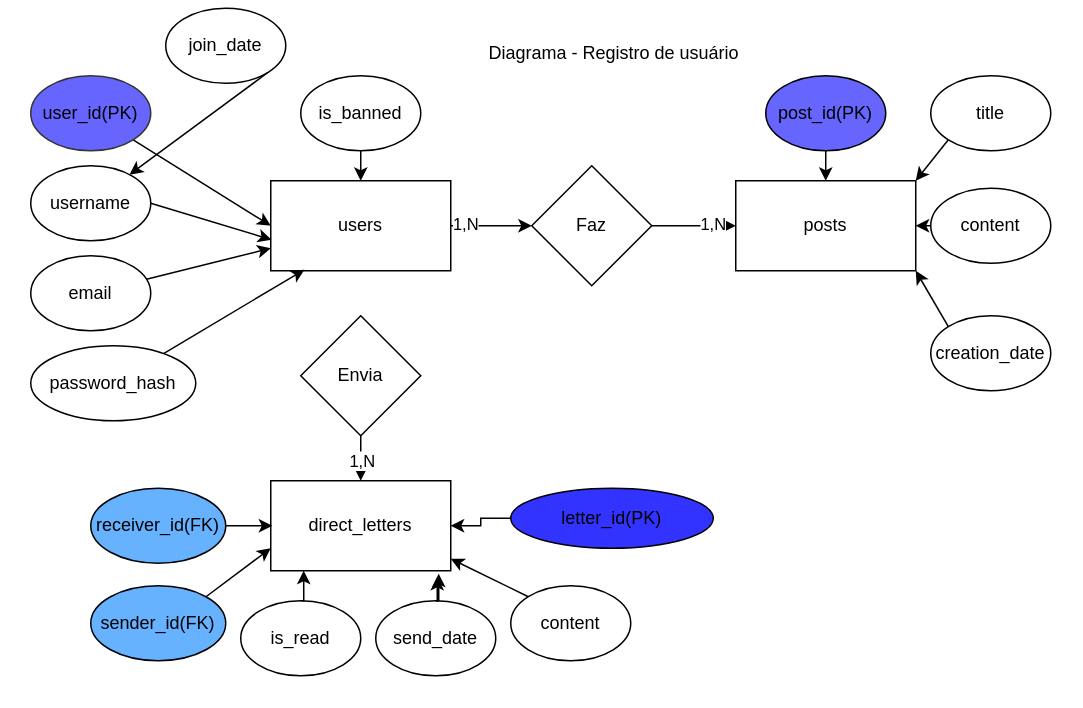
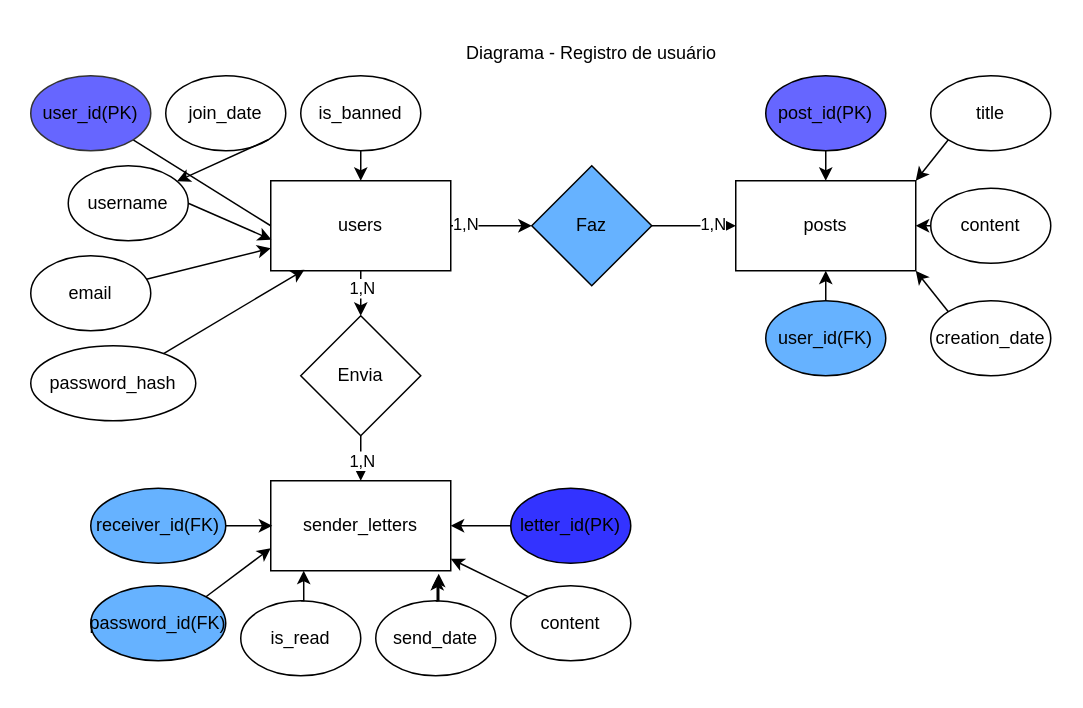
  <mxCell id="0" />
  <mxCell id="1" parent="0" />
  <mxCell id="2" style="edgeStyle=orthogonalEdgeStyle;rounded=0;orthogonalLoop=1;jettySize=auto;html=1;exitX=1;exitY=0.5;exitDx=0;exitDy=0;entryX=0;entryY=0.5;entryDx=0;entryDy=0;" parent="1" source="6" target="12" edge="1"><mxGeometry relative="1" as="geometry" /></mxCell>
  <mxCell id="3" value="1,N" style="edgeLabel;html=1;align=center;verticalAlign=middle;resizable=0;points=[];" parent="2" vertex="1" connectable="0"><mxGeometry x="-0.671" y="2" relative="1" as="geometry"><mxPoint as="offset" /></mxGeometry></mxCell>
+ <mxCell id="4" style="edgeStyle=orthogonalEdgeStyle;rounded=0;orthogonalLoop=1;jettySize=auto;html=1;exitX=0.5;exitY=1;exitDx=0;exitDy=0;entryX=0.5;entryY=0;entryDx=0;entryDy=0;" parent="1" source="6" target="15" edge="1"><mxGeometry relative="1" as="geometry" /></mxCell>
+ <mxCell id="5" value="1,N" style="edgeLabel;html=1;align=center;verticalAlign=middle;resizable=0;points=[];" parent="4" vertex="1" connectable="0"><mxGeometry x="-0.281" relative="1" as="geometry"><mxPoint as="offset" /></mxGeometry></mxCell>
  <mxCell id="6" value="users" style="rounded=0;whiteSpace=wrap;html=1;" parent="1" vertex="1"><mxGeometry x="180" y="120" width="120" height="60" as="geometry" /></mxCell>
- <mxCell id="7" value="direct_letters" style="rounded=0;whiteSpace=wrap;html=1;" parent="1" vertex="1"><mxGeometry x="180" y="320" width="120" height="60" as="geometry" /></mxCell>
+ <mxCell id="7" value="sender_letters" style="rounded=0;whiteSpace=wrap;html=1;" parent="1" vertex="1"><mxGeometry x="180" y="320" width="120" height="60" as="geometry" /></mxCell>
  <mxCell id="8" value="posts" style="rounded=0;whiteSpace=wrap;html=1;" parent="1" vertex="1"><mxGeometry x="490" y="120" width="120" height="60" as="geometry" /></mxCell>
- <mxCell id="9" value="Diagrama - Registro de usuário" style="text;html=1;whiteSpace=wrap;strokeColor=none;fillColor=none;align=center;verticalAlign=middle;rounded=0;" parent="1" vertex="1"><mxGeometry x="324" y="20" width="170" height="30" as="geometry" /></mxCell>
+ <mxCell id="9" value="Diagrama - Registro de usuário" style="text;html=1;whiteSpace=wrap;strokeColor=none;fillColor=none;align=center;verticalAlign=middle;rounded=0;" parent="1" vertex="1"><mxGeometry x="309" y="20" width="170" height="30" as="geometry" /></mxCell>
  <mxCell id="10" style="edgeStyle=orthogonalEdgeStyle;rounded=0;orthogonalLoop=1;jettySize=auto;html=1;exitX=1;exitY=0.5;exitDx=0;exitDy=0;entryX=0;entryY=0.5;entryDx=0;entryDy=0;" parent="1" source="12" target="8" edge="1"><mxGeometry relative="1" as="geometry" /></mxCell>
  <mxCell id="11" value="1,N" style="edgeLabel;html=1;align=center;verticalAlign=middle;resizable=0;points=[];" parent="10" vertex="1" connectable="0"><mxGeometry x="0.444" y="2" relative="1" as="geometry"><mxPoint as="offset" /></mxGeometry></mxCell>
- <mxCell id="12" value="Faz" style="rhombus;whiteSpace=wrap;html=1;" parent="1" vertex="1"><mxGeometry x="354" y="110" width="80" height="80" as="geometry" /></mxCell>
+ <mxCell id="12" value="Faz" style="rhombus;whiteSpace=wrap;html=1;fillColor=#66b2ff;" parent="1" vertex="1"><mxGeometry x="354" y="110" width="80" height="80" as="geometry" /></mxCell>
  <mxCell id="13" style="edgeStyle=orthogonalEdgeStyle;rounded=0;orthogonalLoop=1;jettySize=auto;html=1;exitX=0.5;exitY=1;exitDx=0;exitDy=0;entryX=0.5;entryY=0;entryDx=0;entryDy=0;" parent="1" source="15" target="7" edge="1"><mxGeometry relative="1" as="geometry" /></mxCell>
  <mxCell id="14" value="1,N" style="edgeLabel;html=1;align=center;verticalAlign=middle;resizable=0;points=[];" vertex="1" connectable="0" parent="13"><mxGeometry x="0.035" relative="1" as="geometry"><mxPoint as="offset" /></mxGeometry></mxCell>
  <mxCell id="15" value="Envia" style="rhombus;whiteSpace=wrap;html=1;" parent="1" vertex="1"><mxGeometry x="200" y="210" width="80" height="80" as="geometry" /></mxCell>
- <mxCell id="16" style="rounded=0;orthogonalLoop=1;jettySize=auto;html=1;exitX=1;exitY=1;exitDx=0;exitDy=0;entryX=0;entryY=0.5;entryDx=0;entryDy=0;" edge="1" parent="1" source="17" target="6"><mxGeometry relative="1" as="geometry" /></mxCell>
+ <mxCell id="16" style="rounded=0;orthogonalLoop=1;jettySize=auto;html=1;exitX=1;exitY=1;exitDx=0;exitDy=0;entryX=0;entryY=0.5;entryDx=0;entryDy=0;endArrow=none;" edge="1" parent="1" source="17" target="6"><mxGeometry relative="1" as="geometry" /></mxCell>
  <mxCell id="17" value="user_id(PK)" style="ellipse;whiteSpace=wrap;html=1;fillColor=light-dark(#6666FF,#EDEDED);strokeColor=light-dark(#333333,#EDEDED);" vertex="1" parent="1"><mxGeometry x="20" y="50" width="80" height="50" as="geometry" /></mxCell>
- <mxCell id="18" value="username" style="ellipse;whiteSpace=wrap;html=1;" vertex="1" parent="1"><mxGeometry x="20" y="110" width="80" height="50" as="geometry" /></mxCell>
+ <mxCell id="18" value="username" style="ellipse;whiteSpace=wrap;html=1;" vertex="1" parent="1"><mxGeometry x="45" y="110" width="80" height="50" as="geometry" /></mxCell>
  <mxCell id="19" style="rounded=0;orthogonalLoop=1;jettySize=auto;html=1;entryX=0;entryY=0.75;entryDx=0;entryDy=0;" edge="1" parent="1" source="20" target="6"><mxGeometry relative="1" as="geometry" /></mxCell>
  <mxCell id="20" value="email" style="ellipse;whiteSpace=wrap;html=1;" vertex="1" parent="1"><mxGeometry x="20" y="170" width="80" height="50" as="geometry" /></mxCell>
  <mxCell id="21" value="password_hash" style="ellipse;whiteSpace=wrap;html=1;" vertex="1" parent="1"><mxGeometry x="20" y="230" width="110" height="50" as="geometry" /></mxCell>
- <mxCell id="22" value="join_date" style="ellipse;whiteSpace=wrap;html=1;" vertex="1" parent="1"><mxGeometry x="110" y="5" width="80" height="50" as="geometry" /></mxCell>
+ <mxCell id="22" value="join_date" style="ellipse;whiteSpace=wrap;html=1;" vertex="1" parent="1"><mxGeometry x="110" y="50" width="80" height="50" as="geometry" /></mxCell>
  <mxCell id="23" style="edgeStyle=orthogonalEdgeStyle;rounded=0;orthogonalLoop=1;jettySize=auto;html=1;exitX=0.5;exitY=1;exitDx=0;exitDy=0;entryX=0.5;entryY=0;entryDx=0;entryDy=0;" edge="1" parent="1" source="24" target="6"><mxGeometry relative="1" as="geometry" /></mxCell>
  <mxCell id="24" value="is_banned" style="ellipse;whiteSpace=wrap;html=1;" vertex="1" parent="1"><mxGeometry x="200" y="50" width="80" height="50" as="geometry" /></mxCell>
  <mxCell id="25" style="rounded=0;orthogonalLoop=1;jettySize=auto;html=1;exitX=1;exitY=1;exitDx=0;exitDy=0;" edge="1" parent="1" source="22" target="18"><mxGeometry relative="1" as="geometry" /></mxCell>
  <mxCell id="26" style="rounded=0;orthogonalLoop=1;jettySize=auto;html=1;exitX=1;exitY=0.5;exitDx=0;exitDy=0;entryX=0.004;entryY=0.655;entryDx=0;entryDy=0;entryPerimeter=0;" edge="1" parent="1" source="18" target="6"><mxGeometry relative="1" as="geometry" /></mxCell>
  <mxCell id="27" style="rounded=0;orthogonalLoop=1;jettySize=auto;html=1;entryX=0.187;entryY=0.988;entryDx=0;entryDy=0;entryPerimeter=0;" edge="1" parent="1" source="21" target="6"><mxGeometry relative="1" as="geometry" /></mxCell>
  <mxCell id="28" style="edgeStyle=orthogonalEdgeStyle;rounded=0;orthogonalLoop=1;jettySize=auto;html=1;exitX=0.5;exitY=1;exitDx=0;exitDy=0;entryX=0.5;entryY=0;entryDx=0;entryDy=0;" edge="1" parent="1" source="29" target="8"><mxGeometry relative="1" as="geometry" /></mxCell>
  <mxCell id="29" value="post_id(PK)" style="ellipse;whiteSpace=wrap;html=1;fillColor=#6666FF;" vertex="1" parent="1"><mxGeometry x="510" y="50" width="80" height="50" as="geometry" /></mxCell>
  <mxCell id="30" style="rounded=0;orthogonalLoop=1;jettySize=auto;html=1;exitX=0;exitY=1;exitDx=0;exitDy=0;entryX=1;entryY=0;entryDx=0;entryDy=0;" edge="1" parent="1" source="31" target="8"><mxGeometry relative="1" as="geometry" /></mxCell>
  <mxCell id="31" value="title" style="ellipse;whiteSpace=wrap;html=1;" vertex="1" parent="1"><mxGeometry x="620" y="50" width="80" height="50" as="geometry" /></mxCell>
  <mxCell id="32" style="edgeStyle=orthogonalEdgeStyle;rounded=0;orthogonalLoop=1;jettySize=auto;html=1;exitX=0;exitY=0.5;exitDx=0;exitDy=0;entryX=1;entryY=0.5;entryDx=0;entryDy=0;" edge="1" parent="1" source="33" target="8"><mxGeometry relative="1" as="geometry" /></mxCell>
  <mxCell id="33" value="content" style="ellipse;whiteSpace=wrap;html=1;" vertex="1" parent="1"><mxGeometry x="620" y="125" width="80" height="50" as="geometry" /></mxCell>
  <mxCell id="34" style="rounded=0;orthogonalLoop=1;jettySize=auto;html=1;exitX=0;exitY=0;exitDx=0;exitDy=0;entryX=1;entryY=1;entryDx=0;entryDy=0;" edge="1" parent="1" source="35" target="8"><mxGeometry relative="1" as="geometry" /></mxCell>
- <mxCell id="35" value="creation_date" style="ellipse;whiteSpace=wrap;html=1;" vertex="1" parent="1"><mxGeometry x="620" y="210" width="80" height="50" as="geometry" /></mxCell>
+ <mxCell id="35" value="creation_date" style="ellipse;whiteSpace=wrap;html=1;" vertex="1" parent="1"><mxGeometry x="620" y="200" width="80" height="50" as="geometry" /></mxCell>
+ <mxCell id="36" style="edgeStyle=orthogonalEdgeStyle;rounded=0;orthogonalLoop=1;jettySize=auto;html=1;exitX=0.5;exitY=0;exitDx=0;exitDy=0;entryX=0.5;entryY=1;entryDx=0;entryDy=0;" edge="1" parent="1" source="37" target="8"><mxGeometry relative="1" as="geometry" /></mxCell>
+ <mxCell id="37" value="user_id(FK)" style="ellipse;whiteSpace=wrap;html=1;fillColor=#66B2FF;" vertex="1" parent="1"><mxGeometry x="510" y="200" width="80" height="50" as="geometry" /></mxCell>
  <mxCell id="38" style="rounded=0;orthogonalLoop=1;jettySize=auto;html=1;exitX=1;exitY=0;exitDx=0;exitDy=0;entryX=0;entryY=0.75;entryDx=0;entryDy=0;" edge="1" parent="1" source="39" target="7"><mxGeometry relative="1" as="geometry" /></mxCell>
- <mxCell id="39" value="sender_id(FK)" style="ellipse;whiteSpace=wrap;html=1;fillColor=#66B2FF;" vertex="1" parent="1"><mxGeometry x="60" y="390" width="90" height="50" as="geometry" /></mxCell>
+ <mxCell id="39" value="password_id(FK)" style="ellipse;whiteSpace=wrap;html=1;fillColor=#66B2FF;" vertex="1" parent="1"><mxGeometry x="60" y="390" width="90" height="50" as="geometry" /></mxCell>
  <mxCell id="40" value="is_read" style="ellipse;whiteSpace=wrap;html=1;" vertex="1" parent="1"><mxGeometry x="160" y="400" width="80" height="50" as="geometry" /></mxCell>
  <mxCell id="41" value="send_date" style="ellipse;whiteSpace=wrap;html=1;" vertex="1" parent="1"><mxGeometry x="250" y="400" width="80" height="50" as="geometry" /></mxCell>
  <mxCell id="42" value="content" style="ellipse;whiteSpace=wrap;html=1;" vertex="1" parent="1"><mxGeometry x="340" y="390" width="80" height="50" as="geometry" /></mxCell>
  <mxCell id="43" style="edgeStyle=orthogonalEdgeStyle;rounded=0;orthogonalLoop=1;jettySize=auto;html=1;exitX=0;exitY=0.5;exitDx=0;exitDy=0;entryX=1;entryY=0.5;entryDx=0;entryDy=0;" edge="1" parent="1" source="44" target="7"><mxGeometry relative="1" as="geometry" /></mxCell>
- <mxCell id="44" value="letter_id(PK)" style="ellipse;whiteSpace=wrap;html=1;fillColor=#3333FF;" vertex="1" parent="1"><mxGeometry x="340" y="325" width="135" height="40" as="geometry" /></mxCell>
+ <mxCell id="44" value="letter_id(PK)" style="ellipse;whiteSpace=wrap;html=1;fillColor=#3333FF;" vertex="1" parent="1"><mxGeometry x="340" y="325" width="80" height="50" as="geometry" /></mxCell>
  <mxCell id="45" value="receiver_id(FK)" style="ellipse;whiteSpace=wrap;html=1;fillColor=#66B2FF;" vertex="1" parent="1"><mxGeometry x="60" y="325" width="90" height="50" as="geometry" /></mxCell>
  <mxCell id="46" style="rounded=0;orthogonalLoop=1;jettySize=auto;html=1;exitX=0;exitY=0;exitDx=0;exitDy=0;entryX=1;entryY=0.867;entryDx=0;entryDy=0;entryPerimeter=0;" edge="1" parent="1" source="42" target="7"><mxGeometry relative="1" as="geometry" /></mxCell>
  <mxCell id="47" style="edgeStyle=orthogonalEdgeStyle;rounded=0;orthogonalLoop=1;jettySize=auto;html=1;exitX=0.5;exitY=0;exitDx=0;exitDy=0;entryX=0.925;entryY=1.067;entryDx=0;entryDy=0;entryPerimeter=0;" edge="1" parent="1" source="41" target="7"><mxGeometry relative="1" as="geometry" /></mxCell>
  <mxCell id="48" style="edgeStyle=orthogonalEdgeStyle;rounded=0;orthogonalLoop=1;jettySize=auto;html=1;exitX=0.5;exitY=0;exitDx=0;exitDy=0;entryX=0.183;entryY=1;entryDx=0;entryDy=0;entryPerimeter=0;" edge="1" parent="1" source="40" target="7"><mxGeometry relative="1" as="geometry" /></mxCell>
  <mxCell id="49" style="edgeStyle=orthogonalEdgeStyle;rounded=0;orthogonalLoop=1;jettySize=auto;html=1;exitX=0.5;exitY=0;exitDx=0;exitDy=0;entryX=0.933;entryY=1.033;entryDx=0;entryDy=0;entryPerimeter=0;" edge="1" parent="1" source="41" target="7"><mxGeometry relative="1" as="geometry" /></mxCell>
  <mxCell id="50" style="edgeStyle=orthogonalEdgeStyle;rounded=0;orthogonalLoop=1;jettySize=auto;html=1;exitX=1;exitY=0.5;exitDx=0;exitDy=0;" edge="1" parent="1" source="45"><mxGeometry relative="1" as="geometry"><mxPoint x="181" y="350" as="targetPoint" /></mxGeometry></mxCell>
